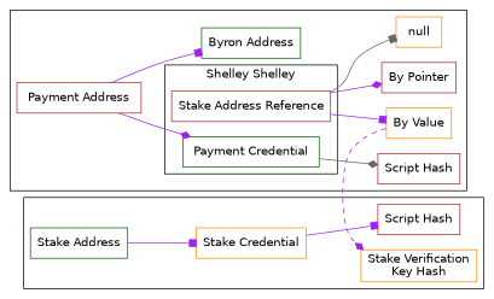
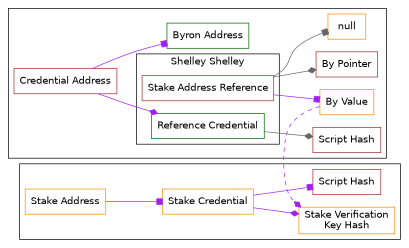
  digraph {
    compound=true
    fontname="DejaVu Sans"
    rankdir=LR
    node [color=brown fontname="DejaVu Sans" shape=box]
    edge [arrowhead=box color=purple fontname="DejaVu Sans"]
-   n1 [color=darkgreen label="Stake Address"]
+   n1 [color=darkorange label="Stake Address"]
    n2 [color=darkorange label="Stake Credential"]
    n3 [color=darkorange label="Stake Verification\nKey Hash"]
    n4 [label="Script Hash"]
-   n5 [color=darkgreen label="Payment Credential"]
+   n5 [color=darkgreen label="Reference Credential"]
    n6 [label="Stake Address Reference"]
-   n7 [label="Payment Address"]
+   n7 [label="Credential Address"]
    n8 [color=darkgreen label="Byron Address"]
    n9 [label="Script Hash"]
    n10 [color=darkorange label="By Value"]
    n11 [label="By Pointer"]
    n12 [color=darkorange label=null]
    subgraph cluster_1 {
      n1
      n2
      n3
      n4
    }
    subgraph cluster_2 {
      n7
      n8
      n9
      n10
      n11
      n12
      subgraph cluster_3 {
        label="Shelley Shelley"
        n5
        n6
      }
    }
    n1 -> n2
+   n2 -> n3 [arrowhead=diamond]
    n2 -> n4
    n5 -> n9 [arrowhead=diamond color=gray40]
    n6 -> n10
-   n6 -> n11 [arrowhead=diamond]
+   n6 -> n11 [arrowhead=diamond color=gray40]
    n6 -> n12 [color=gray40]
    n7 -> n5 [arrowhead=diamond]
    n7 -> n8
    n10 -> n3 [arrowhead=diamond constraint=false style=dashed]
  }
